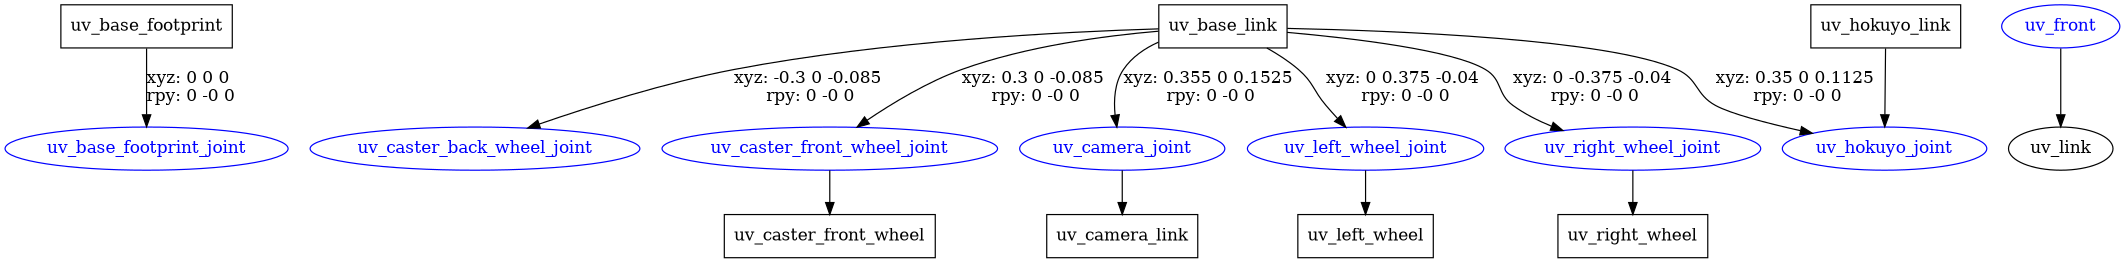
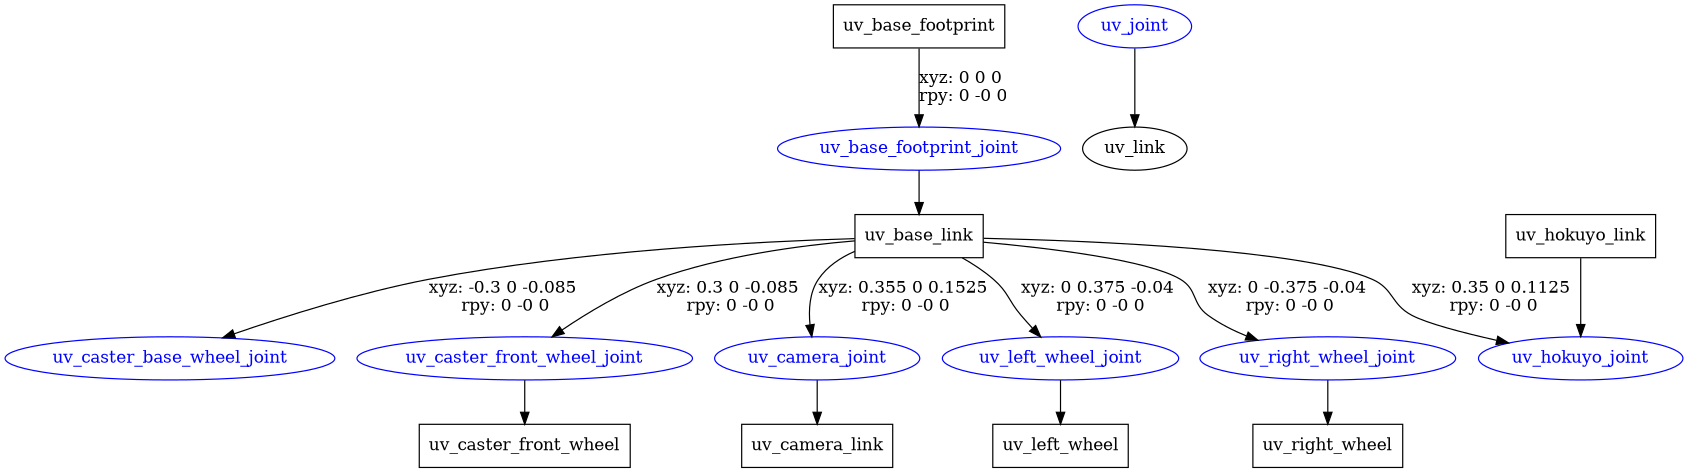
  digraph {
    node [shape=ellipse]
    n1 [label=uv_base_footprint shape=box]
    uv_base_footprint_joint [color=blue fontcolor=blue]
    n3 [label=uv_base_link shape=box]
    uv_camera_joint [color=blue fontcolor=blue]
-   uv_caster_back_wheel_joint [color=blue fontcolor=blue]
+   uv_caster_back_wheel_joint [color=blue fontcolor=blue label=uv_caster_base_wheel_joint]
    uv_caster_front_wheel_joint [color=blue fontcolor=blue]
    uv_hokuyo_joint [color=blue fontcolor=blue]
    uv_left_wheel_joint [color=blue fontcolor=blue]
    uv_right_wheel_joint [color=blue fontcolor=blue]
    n10 [label=uv_camera_link shape=box]
    n11 [label=uv_caster_front_wheel shape=box]
-   uv_joint [color=blue fontcolor=blue label=uv_front]
+   uv_joint [color=blue fontcolor=blue]
    n13 [label=uv_link]
    n14 [label=uv_left_wheel shape=box]
    n15 [label=uv_right_wheel shape=box]
    n16 [label=uv_hokuyo_link shape=box]
    n1 -> uv_base_footprint_joint [label="xyz: 0 0 0 \nrpy: 0 -0 0"]
+   uv_base_footprint_joint -> n3
    n3 -> uv_camera_joint [label="xyz: 0.355 0 0.1525 \nrpy: 0 -0 0"]
    n3 -> uv_caster_back_wheel_joint [label="xyz: -0.3 0 -0.085 \nrpy: 0 -0 0"]
    n3 -> uv_caster_front_wheel_joint [label="xyz: 0.3 0 -0.085 \nrpy: 0 -0 0"]
    n3 -> uv_hokuyo_joint [label="xyz: 0.35 0 0.1125 \nrpy: 0 -0 0"]
    n3 -> uv_left_wheel_joint [label="xyz: 0 0.375 -0.04 \nrpy: 0 -0 0"]
    n3 -> uv_right_wheel_joint [label="xyz: 0 -0.375 -0.04 \nrpy: 0 -0 0"]
    uv_camera_joint -> n10
    uv_caster_front_wheel_joint -> n11
    uv_left_wheel_joint -> n14
    uv_right_wheel_joint -> n15
    uv_joint -> n13
    n16 -> uv_hokuyo_joint
  }
